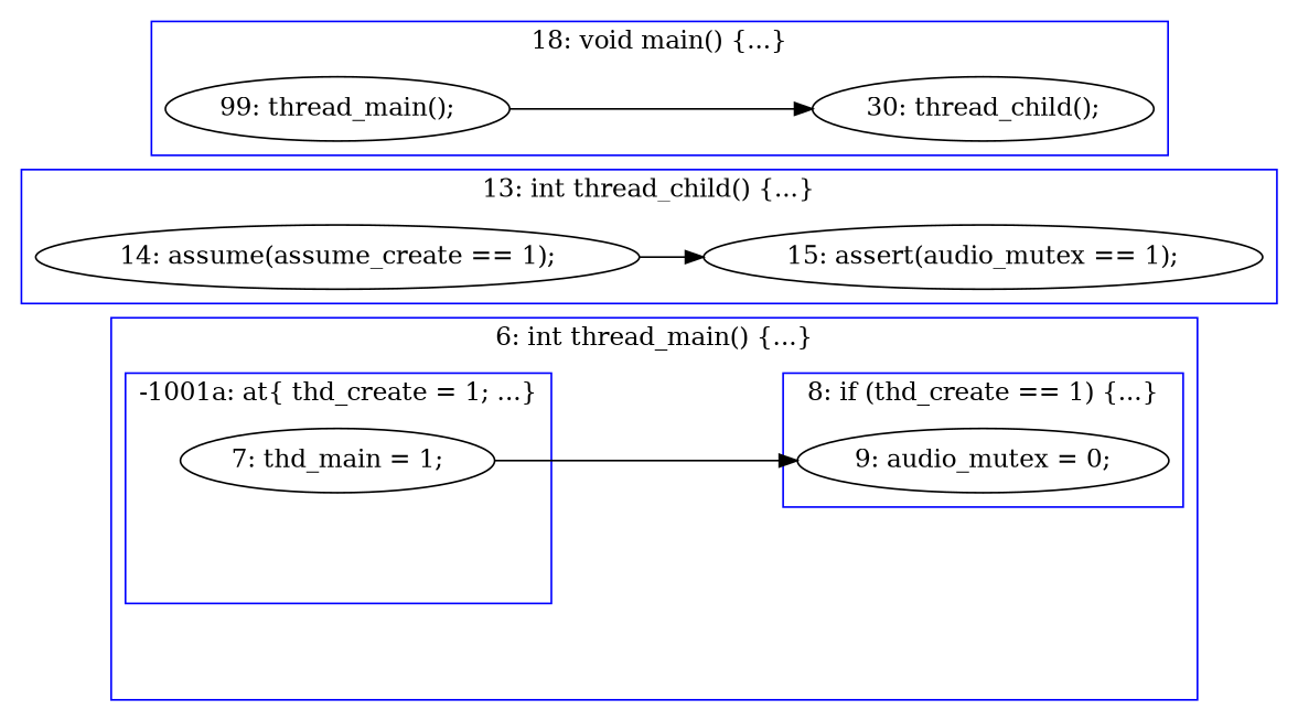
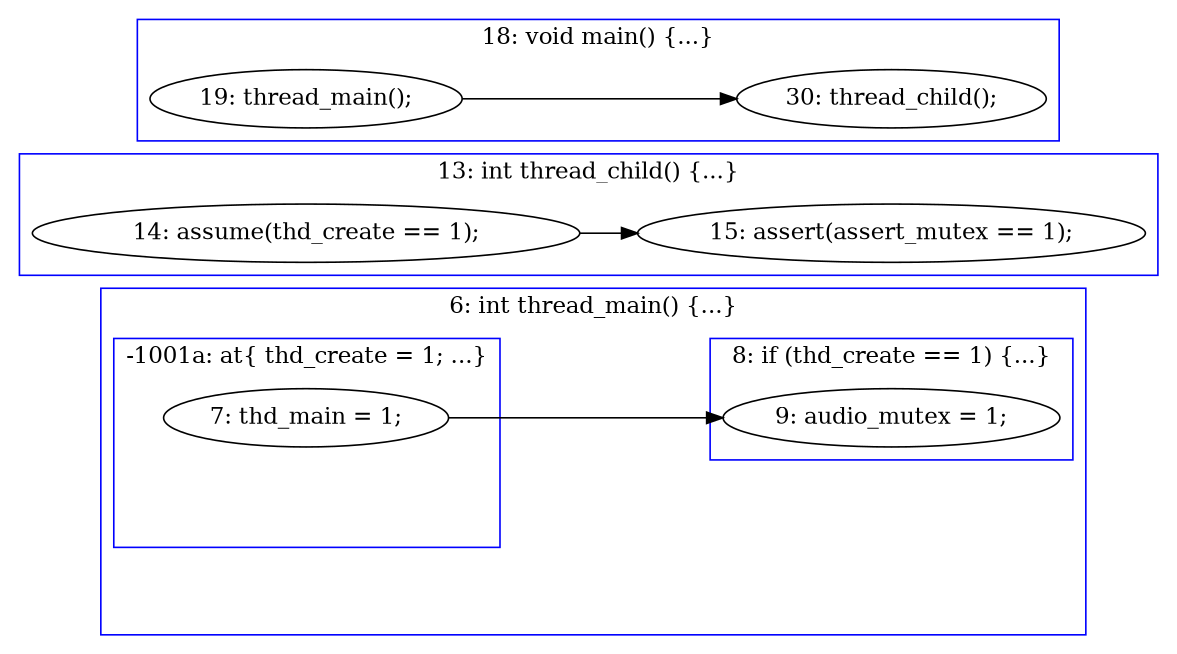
  digraph {
    compound=true
    rankdir=LR
-   n1 [label="9: audio_mutex = 0;"]
+   n1 [label="9: audio_mutex = 1;"]
    n2 [label="7: thd_main = 1;"]
    n3 [label=" " style=invisible]
    n4 [label=" " style=invisible]
-   n5 [label="14: assume(assume_create == 1);"]
-   n6 [label="15: assert(audio_mutex == 1);"]
-   n7 [label="99: thread_main();"]
+   n5 [label="14: assume(thd_create == 1);"]
+   n6 [label="15: assert(assert_mutex == 1);"]
+   n7 [label="19: thread_main();"]
    n8 [label="30: thread_child();"]
    subgraph cluster_1 {
      color=blue
      label="6: int thread_main() {...}"
      n4
      subgraph cluster_2 {
        color=blue
        label="8: if (thd_create == 1) {...}"
        n1
      }
      subgraph cluster_3 {
        color=blue
        label="-1001a: at{ thd_create = 1; ...}"
        n2
        n3
      }
    }
    subgraph cluster_4 {
      color=blue
      label="13: int thread_child() {...}"
      n5
      n6
    }
    subgraph cluster_5 {
      color=blue
      label="18: void main() {...}"
      n7
      n8
    }
    n2 -> n1
    n5 -> n6
    n7 -> n8
  }
